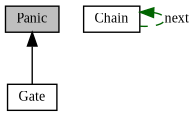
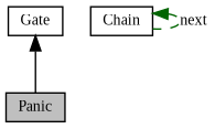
  digraph {
    fontname="Liberation Serif"
    node [color=black fontname="Liberation Serif" fontsize=10 shape=record]
    edge [dir=back fontname="Liberation Serif" fontsize=10 labelfontname=FreeSans labelfontsize=10]
    n1 [fillcolor=grey75 fontcolor=black height=0.2 label=Panic style=filled width=0.4]
    n2 [height=0.2 label=Gate width=0.4]
    n3 [height=0.2 label=Chain width=0.4]
-   n1 -> n2 [color=black style=solid]
+   n2 -> n1 [color=black style=solid]
    n3 -> n3 [color=darkgreen label=next style=dashed]
  }
